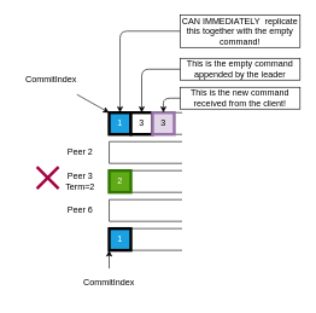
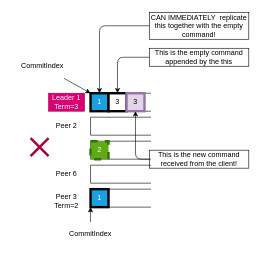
  <mxCell id="0" />
  <mxCell id="1" parent="0" />
  <mxCell id="2" value="" style="shape=partialRectangle;whiteSpace=wrap;html=1;bottom=1;right=1;left=1;top=0;fillColor=none;routingCenterX=-0.5;rotation=90;" parent="1" vertex="1"><mxGeometry x="185" y="120" width="30" height="100" as="geometry" /></mxCell>
  <mxCell id="3" value="" style="shape=partialRectangle;whiteSpace=wrap;html=1;bottom=1;right=1;left=1;top=0;fillColor=none;routingCenterX=-0.5;rotation=90;" parent="1" vertex="1"><mxGeometry x="185" y="160" width="30" height="100" as="geometry" /></mxCell>
  <mxCell id="4" value="" style="shape=partialRectangle;whiteSpace=wrap;html=1;bottom=1;right=1;left=1;top=0;fillColor=none;routingCenterX=-0.5;rotation=90;" parent="1" vertex="1"><mxGeometry x="185" y="200" width="30" height="100" as="geometry" /></mxCell>
  <mxCell id="5" value="" style="shape=partialRectangle;whiteSpace=wrap;html=1;bottom=1;right=1;left=1;top=0;fillColor=none;routingCenterX=-0.5;rotation=90;" parent="1" vertex="1"><mxGeometry x="185" y="240" width="30" height="100" as="geometry" /></mxCell>
  <mxCell id="6" value="" style="shape=partialRectangle;whiteSpace=wrap;html=1;bottom=1;right=1;left=1;top=0;fillColor=none;routingCenterX=-0.5;rotation=90;" parent="1" vertex="1"><mxGeometry x="185" y="280" width="30" height="100" as="geometry" /></mxCell>
+ <mxCell id="7" value="Leader 1&lt;br&gt;Term=3" style="text;html=1;align=center;verticalAlign=middle;whiteSpace=wrap;rounded=0;fillColor=#d80073;fontColor=#ffffff;strokeColor=#A50040;" parent="1" vertex="1"><mxGeometry x="80" y="155" width="60" height="30" as="geometry" /></mxCell>
  <mxCell id="8" value="Peer 2" style="text;html=1;strokeColor=none;fillColor=none;align=center;verticalAlign=middle;whiteSpace=wrap;rounded=0;" parent="1" vertex="1"><mxGeometry x="80" y="195" width="60" height="30" as="geometry" /></mxCell>
- <mxCell id="9" value="Peer 3&lt;br&gt;Term=2" style="text;html=1;align=center;verticalAlign=middle;whiteSpace=wrap;rounded=0;" parent="1" vertex="1"><mxGeometry x="80" y="235" width="60" height="30" as="geometry" /></mxCell>
+ <mxCell id="9" value="Peer 3&lt;br&gt;Term=2" style="text;html=1;align=center;verticalAlign=middle;whiteSpace=wrap;rounded=0;" parent="1" vertex="1"><mxGeometry x="80" y="320" width="60" height="30" as="geometry" /></mxCell>
  <mxCell id="10" value="Peer 6" style="text;html=1;align=center;verticalAlign=middle;whiteSpace=wrap;rounded=0;" parent="1" vertex="1"><mxGeometry x="80" y="275" width="60" height="30" as="geometry" /></mxCell>
  <mxCell id="11" value="1" style="rounded=0;whiteSpace=wrap;html=1;fillColor=#1ba1e2;fontColor=#ffffff;strokeColor=#000000;strokeWidth=4;" parent="1" vertex="1"><mxGeometry x="150" y="155" width="30" height="30" as="geometry" /></mxCell>
  <mxCell id="12" value="1" style="rounded=0;whiteSpace=wrap;html=1;fillColor=#1ba1e2;fontColor=#ffffff;strokeColor=#000000;strokeWidth=4;" parent="1" vertex="1"><mxGeometry x="150" y="315" width="30" height="30" as="geometry" /></mxCell>
- <mxCell id="13" value="2" style="rounded=0;whiteSpace=wrap;html=1;fillColor=#60a917;fontColor=#ffffff;strokeColor=#2D7600;strokeWidth=4;" parent="1" vertex="1"><mxGeometry x="150" y="235" width="30" height="30" as="geometry" /></mxCell>
+ <mxCell id="13" value="2" style="rounded=0;whiteSpace=wrap;html=1;fillColor=#60a917;fontColor=#ffffff;strokeColor=#2D7600;strokeWidth=4;dashed=1;" parent="1" vertex="1"><mxGeometry x="150" y="235" width="30" height="30" as="geometry" /></mxCell>
  <mxCell id="14" value="" style="group" parent="1" vertex="1" connectable="0"><mxGeometry x="50" y="230" width="30" height="30" as="geometry" /></mxCell>
  <mxCell id="15" value="" style="endArrow=none;html=1;strokeWidth=4;fillColor=#d80073;strokeColor=#A50040;" parent="14" edge="1"><mxGeometry width="50" height="50" relative="1" as="geometry"><mxPoint y="30" as="sourcePoint" /><mxPoint x="30" as="targetPoint" /></mxGeometry></mxCell>
  <mxCell id="16" value="" style="endArrow=none;html=1;strokeWidth=4;fillColor=#d80073;strokeColor=#A50040;" parent="14" edge="1"><mxGeometry width="50" height="50" relative="1" as="geometry"><mxPoint x="30" y="30" as="sourcePoint" /><mxPoint as="targetPoint" /></mxGeometry></mxCell>
  <mxCell id="17" value="CommitIndex&lt;br&gt;" style="text;html=1;strokeColor=none;fillColor=none;align=center;verticalAlign=middle;whiteSpace=wrap;rounded=0;" parent="1" vertex="1"><mxGeometry x="100" y="370" width="100" height="40" as="geometry" /></mxCell>
  <mxCell id="18" value="" style="endArrow=classic;html=1;entryX=0;entryY=1;entryDx=0;entryDy=0;" parent="1" source="17" target="12" edge="1"><mxGeometry width="50" height="50" relative="1" as="geometry"><mxPoint x="180" y="560" as="sourcePoint" /><mxPoint x="230" y="510" as="targetPoint" /></mxGeometry></mxCell>
  <mxCell id="19" value="CommitIndex&lt;br&gt;" style="text;html=1;strokeColor=none;fillColor=none;align=center;verticalAlign=middle;whiteSpace=wrap;rounded=0;" parent="1" vertex="1"><mxGeometry x="20" y="90" width="100" height="40" as="geometry" /></mxCell>
  <mxCell id="20" value="" style="endArrow=classic;html=1;entryX=0;entryY=0;entryDx=0;entryDy=0;" parent="1" source="19" target="11" edge="1"><mxGeometry width="50" height="50" relative="1" as="geometry"><mxPoint x="180" y="270" as="sourcePoint" /><mxPoint x="150" y="55" as="targetPoint" /></mxGeometry></mxCell>
  <mxCell id="21" value="" style="edgeStyle=segmentEdgeStyle;endArrow=classic;html=1;strokeWidth=1;" parent="1" source="22" target="11" edge="1"><mxGeometry width="50" height="50" relative="1" as="geometry"><mxPoint x="390" y="130" as="sourcePoint" /><mxPoint x="410" y="70" as="targetPoint" /></mxGeometry></mxCell>
  <mxCell id="22" value="CAN IMMEDIATELY&amp;nbsp; replicate this together with the empty command!" style="text;html=1;strokeColor=default;fillColor=none;align=center;verticalAlign=middle;whiteSpace=wrap;rounded=0;" parent="1" vertex="1"><mxGeometry x="248" y="20" width="166" height="45" as="geometry" /></mxCell>
  <mxCell id="23" value="3" style="rounded=0;whiteSpace=wrap;html=1;strokeWidth=4;" parent="1" vertex="1"><mxGeometry x="180" y="155" width="30" height="30" as="geometry" /></mxCell>
- <mxCell id="24" value="This is the empty command appended by the leader" style="text;html=1;strokeColor=default;fillColor=none;align=center;verticalAlign=middle;whiteSpace=wrap;rounded=0;" parent="1" vertex="1"><mxGeometry x="248" y="80" width="166" height="30" as="geometry" /></mxCell>
+ <mxCell id="24" value="This is the empty command appended by the this" style="text;html=1;strokeColor=default;fillColor=none;align=center;verticalAlign=middle;whiteSpace=wrap;rounded=0;" parent="1" vertex="1"><mxGeometry x="248" y="80" width="166" height="30" as="geometry" /></mxCell>
  <mxCell id="25" value="" style="edgeStyle=segmentEdgeStyle;endArrow=classic;html=1;strokeWidth=1;" parent="1" source="24" target="23" edge="1"><mxGeometry width="50" height="50" relative="1" as="geometry"><mxPoint x="260" y="-17.5" as="sourcePoint" /><mxPoint x="175" y="165" as="targetPoint" /></mxGeometry></mxCell>
  <mxCell id="26" value="3" style="rounded=0;whiteSpace=wrap;html=1;strokeWidth=4;fillColor=#e1d5e7;strokeColor=#9673a6;" parent="1" vertex="1"><mxGeometry x="210" y="155" width="30" height="30" as="geometry" /></mxCell>
- <mxCell id="27" value="This is the new command received from the client!" style="text;html=1;strokeColor=default;fillColor=none;align=center;verticalAlign=middle;whiteSpace=wrap;rounded=0;" parent="1" vertex="1"><mxGeometry x="248" y="120" width="166" height="30" as="geometry" /></mxCell>
+ <mxCell id="27" value="This is the new command received from the client!" style="text;html=1;strokeColor=default;fillColor=none;align=center;verticalAlign=middle;whiteSpace=wrap;rounded=0;" parent="1" vertex="1"><mxGeometry x="248" y="250" width="166" height="30" as="geometry" /></mxCell>
  <mxCell id="28" value="" style="edgeStyle=segmentEdgeStyle;endArrow=classic;html=1;strokeWidth=1;" parent="1" source="27" target="26" edge="1"><mxGeometry width="50" height="50" relative="1" as="geometry"><mxPoint x="258" y="45" as="sourcePoint" /><mxPoint x="205" y="165" as="targetPoint" /></mxGeometry></mxCell>
